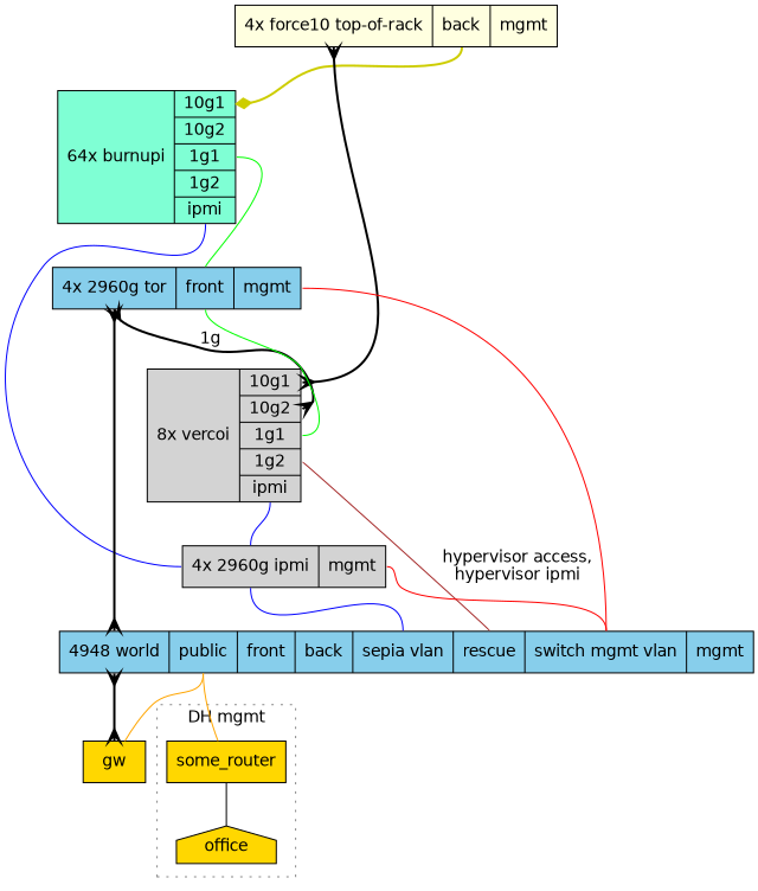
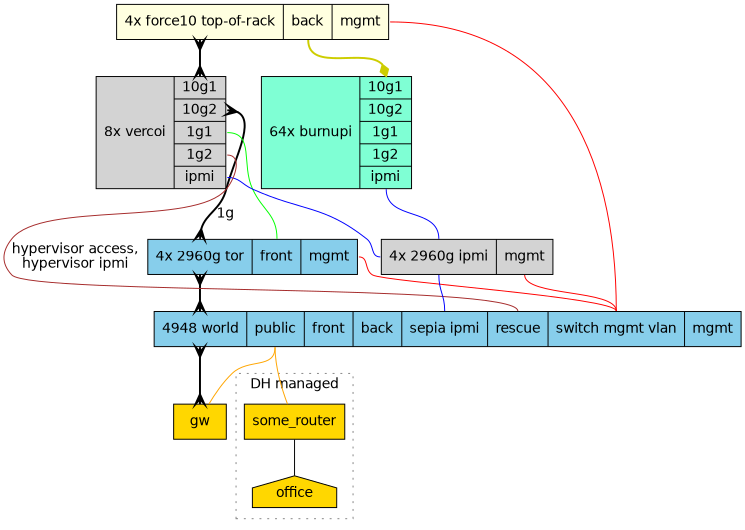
  digraph {
    fontname="DejaVu Sans"
    node [fillcolor=gold fontname="DejaVu Sans" shape=record style=filled]
    edge [arrowhead=none fontname="DejaVu Sans" tailport=mgmt]
    n1 [fillcolor=aquamarine label="64x burnupi|{<10g1>10g1|<10g2>10g2|<1g1>1g1|<1g2>1g2|<ipmi> ipmi}"]
    n2 [fillcolor=lightyellow label="<tor>4x force10 top-of-rack|<back> back|<mgmt> mgmt"]
    n3 [fillcolor=skyblue label="<tor>4x 2960g tor|<front> front|<mgmt> mgmt"]
    n4 [fillcolor=lightgrey label="8x vercoi|{<10g1>10g1|<10g2>10g2|<1g1>1g1|<1g2>1g2|<ipmi>ipmi}"]
    some_router
    office [shape=house]
    n7 [fillcolor=lightgrey label="<sepia_ipmi>4x 2960g ipmi|<mgmt> mgmt"]
-   n8 [fillcolor=skyblue label="<trunk>4948 world|<pub> public|<front> front|<back> back|<sepia_ipmi> sepia vlan|<rescue> rescue|<switch_mgmt> switch mgmt vlan|<mgmt> mgmt"]
+   n8 [fillcolor=skyblue label="<trunk>4948 world|<pub> public|<front> front|<back> back|<sepia_ipmi> sepia ipmi|<rescue> rescue|<switch_mgmt> switch mgmt vlan|<mgmt> mgmt"]
    n9 [label=gw]
    subgraph sub_1 {
      n1
      n2
    }
    subgraph sub_2 {
      n1
      n3
      n4
    }
    subgraph cluster_3 {
      color=gray52
-     label="DH mgmt"
+     label="DH managed"
      style=dotted
      some_router
      office
    }
    subgraph sub_4 {
      n1
      n4
      n7
      n8
    }
    subgraph sub_5 {
      n2
      n3
      n7
      n8
    }
    subgraph sub_6 {
      n4
      n8
    }
    subgraph sub_7 {
      some_router
      n8
      n9
    }
-   n1 -> n3 [arrowtail=diamond color=green dir=front headport=front tailport="1g1"]
    n1 -> n7 [color=blue headport=sepia_ipmi tailport=ipmi]
    n2 -> n1 [arrowhead=diamond color=yellow3 headport="10g1" style=bold tailport=back]
    n2 -> n4 [arrowhead=crow arrowtail=crow dir=both headport="10g1" style=bold tailport=tor weight=100]
+   n2 -> n8 [color=red headport=switch_mgmt]
    n3 -> n4 [arrowhead=crow arrowtail=crow dir=both headport="10g2" label="1g" style=bold tailport=tor weight=100]
    n3 -> n8 [color=red headport=switch_mgmt]
    n3 -> n8 [arrowhead=crow arrowtail=crow dir=both headport=trunk style=bold tailport=tor weight=100]
    n4 -> n3 [arrowtail=diamond color=green dir=front headport=front tailport="1g1"]
    n4 -> n7 [color=blue headport=sepia_ipmi tailport=ipmi]
    n4 -> n8 [color=brown headport=rescue label="hypervisor access,\nhypervisor ipmi" tailport="1g2"]
    some_router -> office
    n7 -> n8 [color=blue headport=sepia_ipmi tailport=sepia_ipmi]
    n7 -> n8 [color=red headport=switch_mgmt]
    n8 -> some_router [color=orange1 tailport=pub]
    n8 -> n9 [arrowhead=crow arrowtail=crow color=black dir=both style=bold tailport=trunk weight=100]
    n8 -> n9 [color=orange1 tailport=pub]
  }
